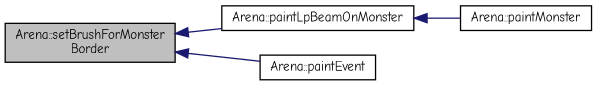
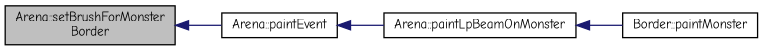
  digraph {
    fontname="Comic Neue"
    rankdir=LR
    node [color=black fontname="Comic Neue" fontsize=10 shape=record]
    edge [color=midnightblue dir=back fontname="Comic Neue" fontsize=10 labelfontname=Helvetica labelfontsize=10 style=solid]
    n1 [fillcolor=grey75 fontcolor=black height=0.2 label="Arena::setBrushForMonster\lBorder" style=filled width=0.4]
    n2 [height=0.2 label="Arena::paintLpBeamOnMonster" width=0.4]
    n3 [height=0.2 label="Arena::paintEvent" width=0.4]
-   n4 [height=0.2 label="Arena::paintMonster" width=0.4]
-   n1 -> n2
+   n4 [height=0.2 label="Border::paintMonster" width=0.4]
+   n3 -> n2
    n1 -> n3
    n2 -> n4
  }
